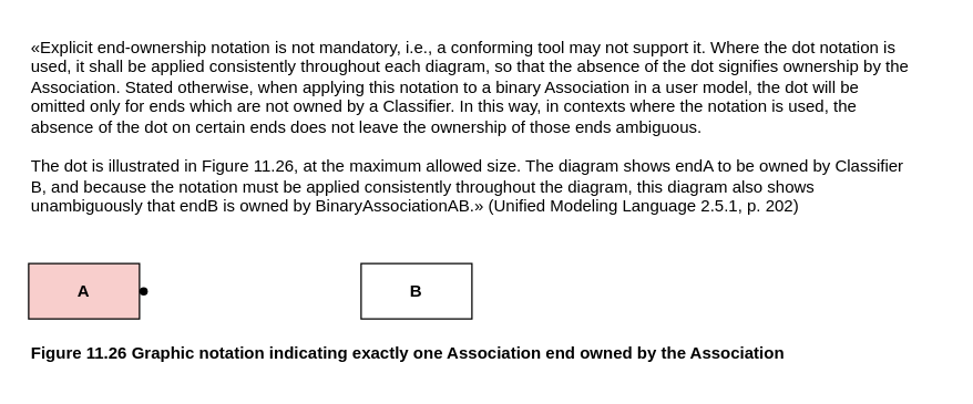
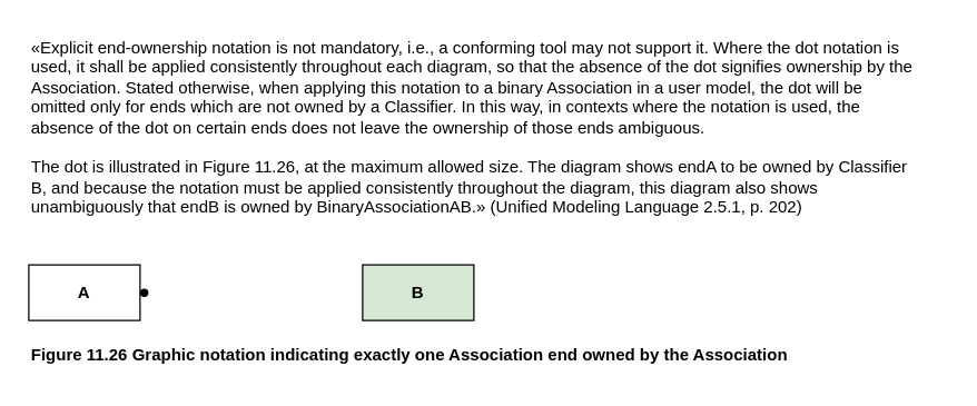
  <mxCell id="0" />
  <mxCell id="1" parent="0" />
- <mxCell id="2" value="&lt;b&gt;A&lt;/b&gt;" style="fontStyle=0;html=1;whiteSpace=wrap;fillColor=#f8cecc;" vertex="1" parent="1"><mxGeometry y="190" width="80" height="40" as="geometry" x="20" /></mxCell>
- <mxCell id="3" value="B" style="fontStyle=1;html=1;whiteSpace=wrap;" vertex="1" parent="1"><mxGeometry x="260" y="190" width="80" height="40" as="geometry" /></mxCell>
+ <mxCell id="2" value="&lt;b&gt;A&lt;/b&gt;" style="fontStyle=0;html=1;whiteSpace=wrap;" vertex="1" parent="1"><mxGeometry y="190" width="80" height="40" as="geometry" x="20" /></mxCell>
+ <mxCell id="3" value="B" style="fontStyle=1;html=1;whiteSpace=wrap;fillColor=#d5e8d4;" vertex="1" parent="1"><mxGeometry x="260" y="190" width="80" height="40" as="geometry" /></mxCell>
  <mxCell id="4" value="" style="shape=waypoint;sketch=0;size=6;pointerEvents=1;points=[];fillColor=none;resizable=0;rotatable=0;perimeter=centerPerimeter;snapToPoint=1;" vertex="1" parent="1"><mxGeometry x="93" y="200" width="20" height="20" as="geometry" /></mxCell>
  <mxCell id="5" value="&lt;b&gt;Figure 11.26 Graphic notation indicating exactly one Association end owned by the Association&lt;/b&gt;" style="text;html=1;align=left;verticalAlign=middle;resizable=0;points=[];autosize=1;strokeColor=none;fillColor=none;" vertex="1" parent="1"><mxGeometry y="240" width="570" height="30" as="geometry" x="20" /></mxCell>
  <mxCell id="6" value="&lt;div&gt;«Explicit end-ownership notation is not mandatory, i.e., a conforming tool may not support it. Where the dot notation is&lt;/div&gt;&lt;div&gt;used, it shall be applied consistently throughout each diagram, so that the absence of the dot signifies ownership by the&lt;/div&gt;&lt;div&gt;Association. Stated otherwise, when applying this notation to a binary Association in a user model, the dot will be&lt;/div&gt;&lt;div&gt;omitted only for ends which are not owned by a Classifier. In this way, in contexts where the notation is used, the&lt;/div&gt;&lt;div&gt;absence of the dot on certain ends does not leave the ownership of those ends ambiguous.&lt;/div&gt;&lt;div&gt;&lt;br&gt;&lt;/div&gt;&lt;div&gt;The dot is illustrated in Figure 11.26, at the maximum allowed size. The diagram shows endA to be owned by Classifier&lt;/div&gt;&lt;div&gt;B, and because the notation must be applied consistently throughout the diagram, this diagram also shows&lt;/div&gt;&lt;div style=&quot;&quot;&gt;unambiguously that endB is owned by BinaryAssociationAB.» (Unified Modeling Language 2.5.1, p. 202)&lt;/div&gt;" style="text;html=1;align=left;verticalAlign=top;resizable=0;points=[];autosize=1;strokeColor=none;fillColor=none;" vertex="1" parent="1"><mxGeometry width="660" height="140" as="geometry" x="20" y="20" /></mxCell>
